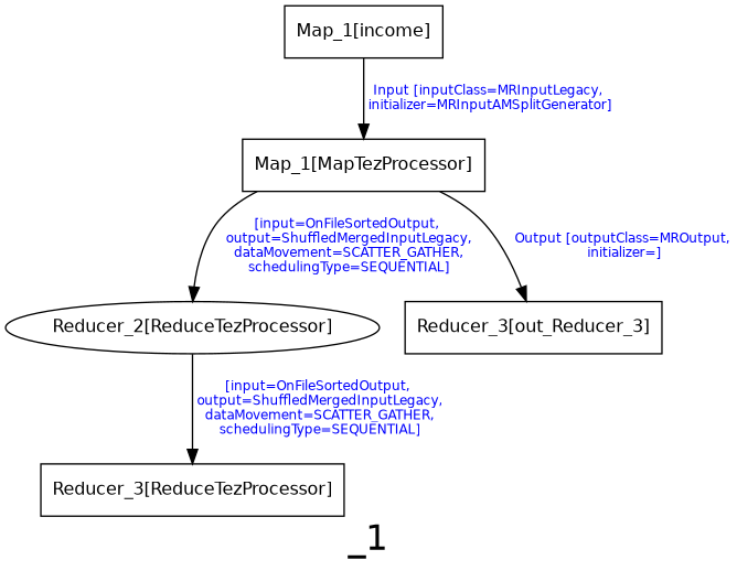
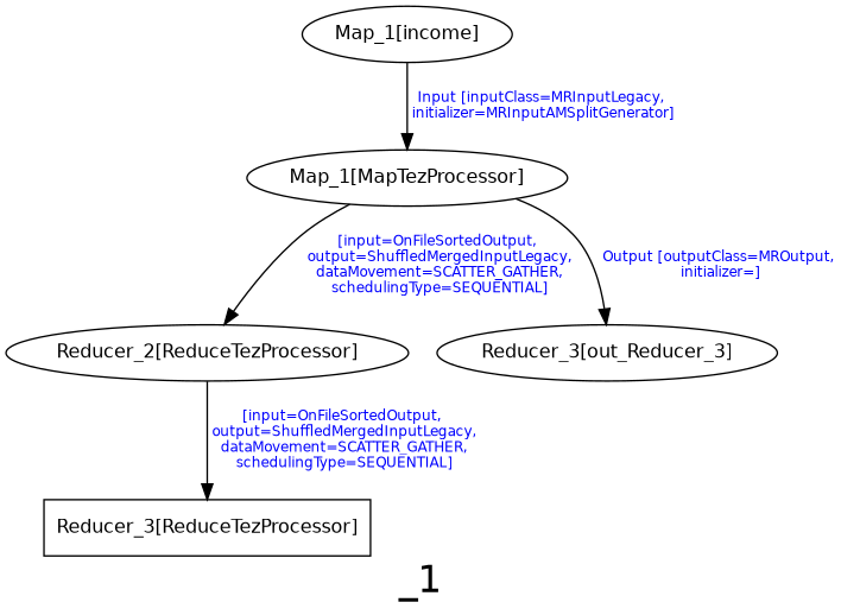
  digraph {
    fontname="DejaVu Sans"
    fontsize=24
    label=_1
    node [fontname="DejaVu Sans" fontsize=12 shape=box]
    edge [fontcolor=blue fontname="DejaVu Sans" fontsize=9]
-   n1 [label="Map_1[MapTezProcessor]"]
+   n1 [label="Map_1[MapTezProcessor]" shape=""]
    n2 [label="Reducer_2[ReduceTezProcessor]" shape=""]
-   n3 [label="Reducer_3[out_Reducer_3]"]
+   n3 [label="Reducer_3[out_Reducer_3]" shape=ellipse]
    n4 [label="Reducer_3[ReduceTezProcessor]"]
-   n5 [label="Map_1[income]"]
+   n5 [label="Map_1[income]" shape=ellipse]
    n1 -> n2 [label="[input=OnFileSortedOutput,\n output=ShuffledMergedInputLegacy,\n dataMovement=SCATTER_GATHER,\n schedulingType=SEQUENTIAL]"]
    n1 -> n3 [label="Output [outputClass=MROutput,\n initializer=]"]
    n2 -> n4 [label="[input=OnFileSortedOutput,\n output=ShuffledMergedInputLegacy,\n dataMovement=SCATTER_GATHER,\n schedulingType=SEQUENTIAL]"]
    n5 -> n1 [label="Input [inputClass=MRInputLegacy,\n initializer=MRInputAMSplitGenerator]"]
  }
